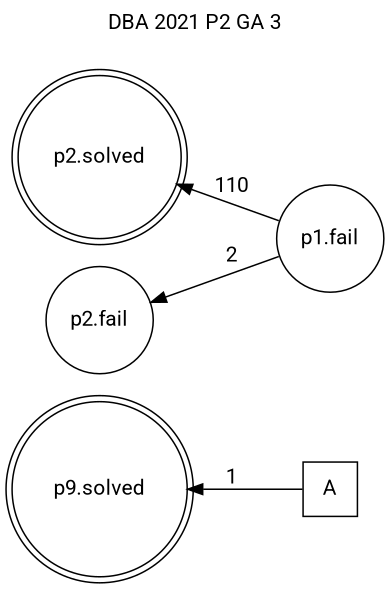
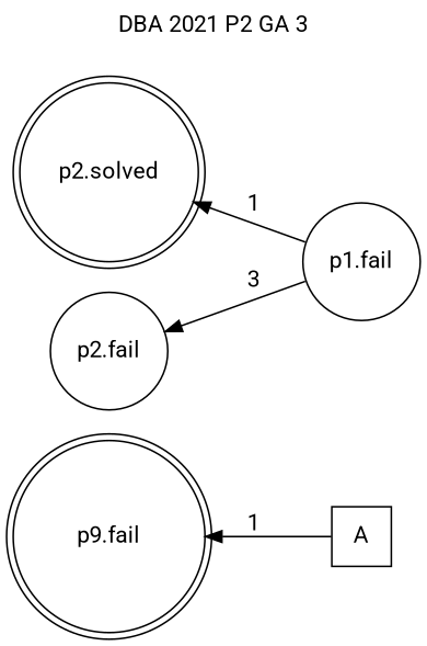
  digraph {
    fontname=Roboto
    label=" DBA 2021 P2 GA 3 "
    labelloc=tl
    rankdir=RL
    node [fontname=Roboto shape=doublecircle]
    edge [fontname=Roboto]
    n1 [label=A shape=square]
-   n2 [label="p9.solved"]
+   n2 [label="p9.fail"]
    n3 [label="p1.fail" shape=circle]
    n4 [label="p2.solved"]
    n5 [label="p2.fail" shape=circle]
    n1 -> n2 [label=1]
-   n3 -> n4 [label=110]
-   n3 -> n5 [label=2]
+   n3 -> n4 [label=1]
+   n3 -> n5 [label=3]
  }
